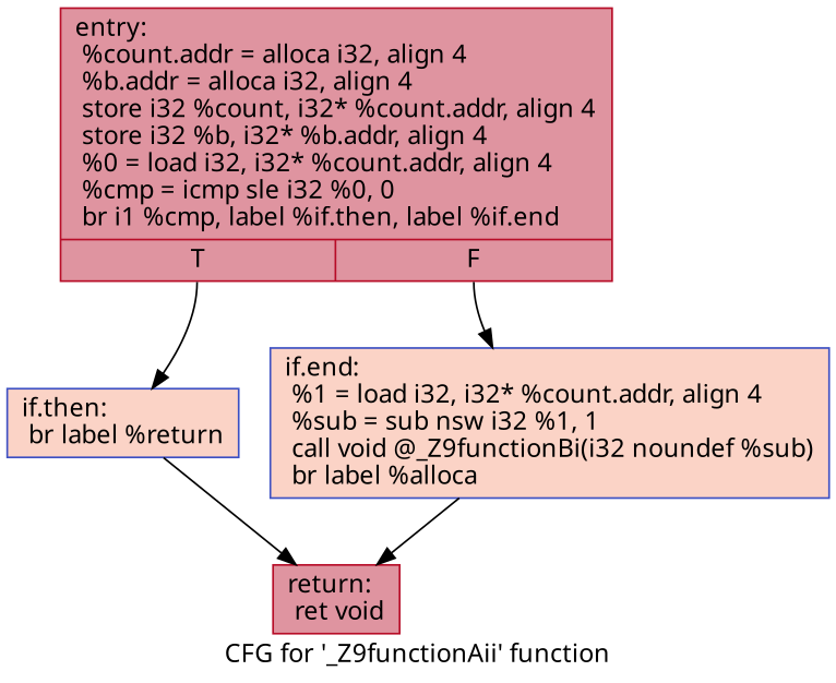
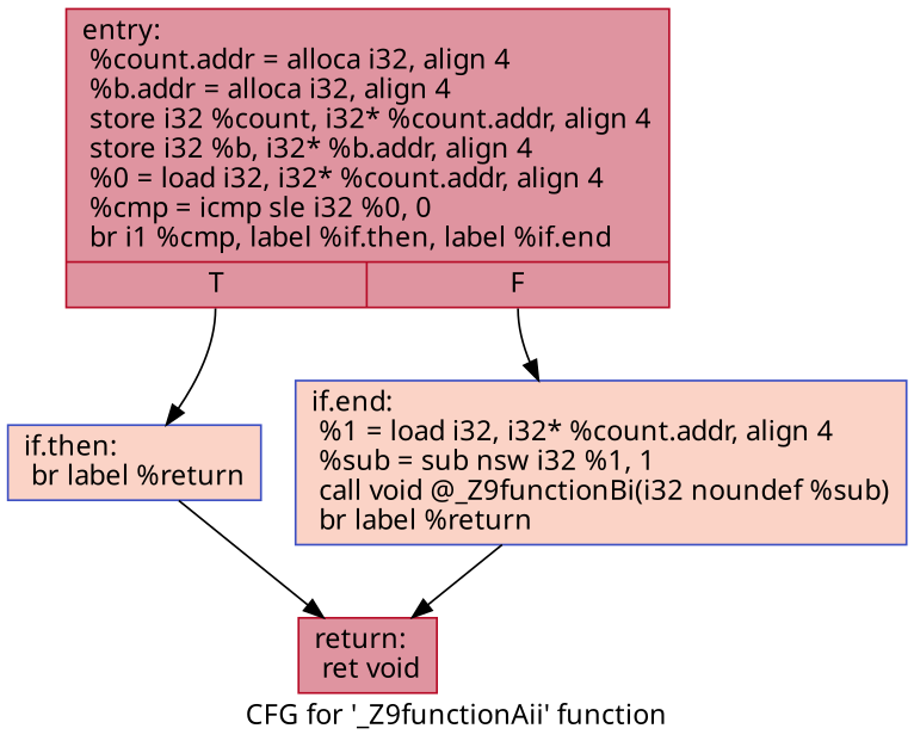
  digraph {
    label="CFG for '_Z9functionAii' function"
    fontname="Noto Sans"
    node [color="#b70d28ff" fillcolor="#b70d2870" shape=record style=filled fontname="Noto Sans"]
    edge [fontname="Noto Sans"]
    n1 [label="{entry:\l  %count.addr = alloca i32, align 4\l  %b.addr = alloca i32, align 4\l  store i32 %count, i32* %count.addr, align 4\l  store i32 %b, i32* %b.addr, align 4\l  %0 = load i32, i32* %count.addr, align 4\l  %cmp = icmp sle i32 %0, 0\l  br i1 %cmp, label %if.then, label %if.end\l|{<s0>T|<s1>F}}"]
    n2 [color="#3d50c3ff" fillcolor="#f59c7d70" label="{if.then:                                          \l  br label %return\l}"]
-   n3 [color="#3d50c3ff" fillcolor="#f59c7d70" label="{if.end:                                           \l  %1 = load i32, i32* %count.addr, align 4\l  %sub = sub nsw i32 %1, 1\l  call void @_Z9functionBi(i32 noundef %sub)\l  br label %alloca\l}"]
+   n3 [color="#3d50c3ff" fillcolor="#f59c7d70" label="{if.end:                                           \l  %1 = load i32, i32* %count.addr, align 4\l  %sub = sub nsw i32 %1, 1\l  call void @_Z9functionBi(i32 noundef %sub)\l  br label %return\l}"]
    n4 [label="{return:                                           \l  ret void\l}"]
    n1 -> n2 [tailport=s0]
    n1 -> n3 [tailport=s1]
    n2 -> n4
    n3 -> n4
  }
